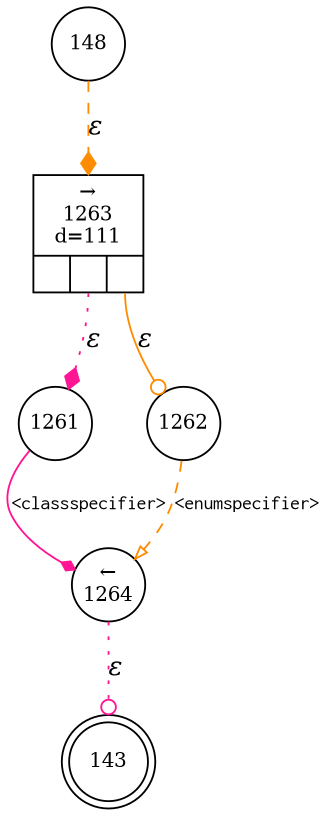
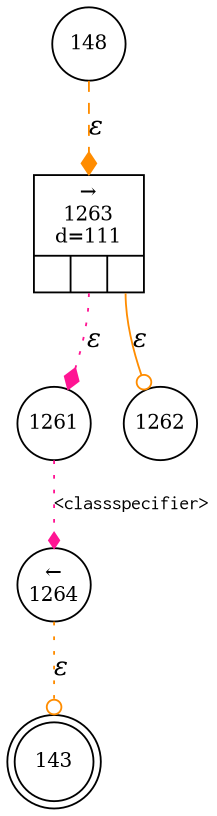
  digraph {
    rankdir=TB
    node [fixedsize=true fontsize=11 shape=circle peripheries=1]
    edge [arrowhead=diamond color=darkorange fontname="Times-Italic" style=dotted]
    n1 [label=143 shape=doublecircle width=.6 peripheries=""]
    n2 [label="&larr;\n1264" width=.55]
    n3 [label=1261 width=.55]
    n4 [label=148 width=.55]
    n5 [fixedsize=false label="{&rarr;\n1263\nd=111|{<p0>|<p1>|<p2>}}" shape=record]
    n6 [label=1262 width=.55]
-   n2 -> n1 [arrowhead=odot color=deeppink label="&epsilon;"]
-   n3 -> n2 [arrowsize=.7 color=deeppink fontname=Courier fontsize=11 label="<classspecifier>" style=solid]
+   n2 -> n1 [arrowhead=odot label="&epsilon;"]
+   n3 -> n2 [arrowsize=.7 color=deeppink fontname=Courier fontsize=11 label="<classspecifier>"]
    n4 -> n5 [label="&epsilon;" style=dashed]
    n5 -> n3 [color=deeppink label="&epsilon;" tailport=p1]
    n5 -> n6 [arrowhead=odot label="&epsilon;" style=solid tailport=p2]
-   n6 -> n2 [arrowhead=onormal arrowsize=.7 fontname=Courier fontsize=11 label="<enumspecifier>" style=dashed]
  }
